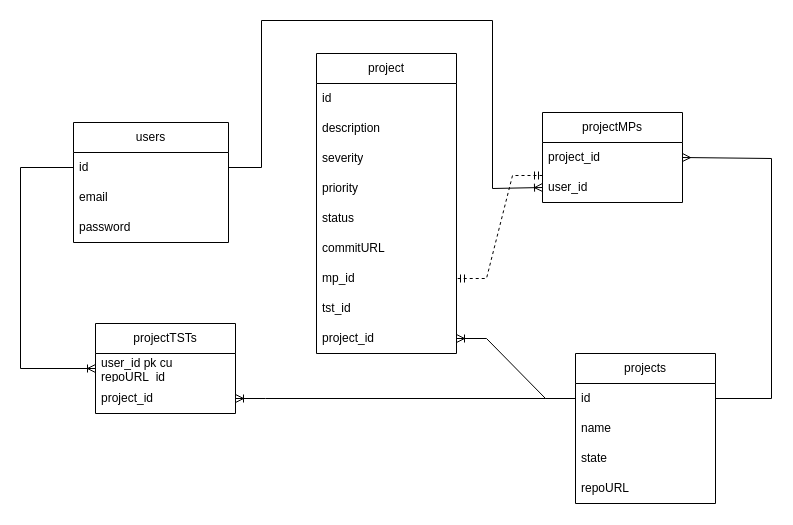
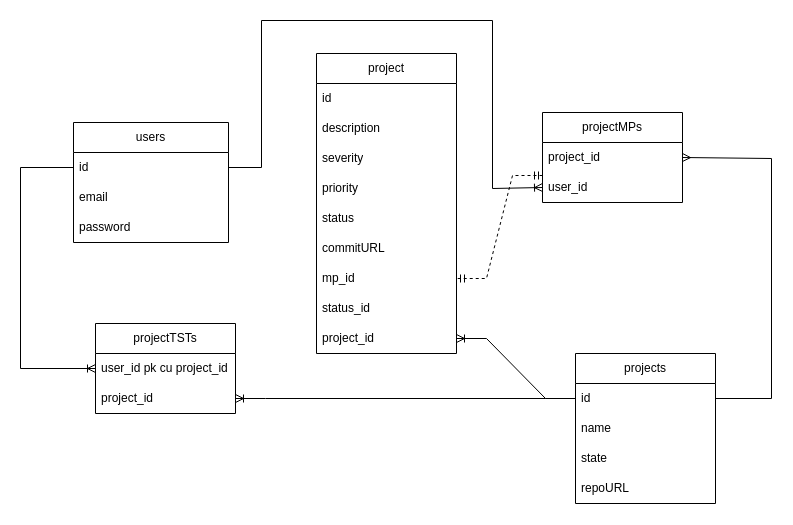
  <mxCell id="0" />
  <mxCell id="1" parent="0" />
  <mxCell id="2" value="users" style="swimlane;fontStyle=0;childLayout=stackLayout;horizontal=1;startSize=30;horizontalStack=0;resizeParent=1;resizeParentMax=0;resizeLast=0;collapsible=1;marginBottom=0;whiteSpace=wrap;html=1;" parent="1" vertex="1"><mxGeometry x="73" y="122" width="155" height="120" as="geometry" /></mxCell>
  <mxCell id="3" value="id" style="text;strokeColor=none;fillColor=none;align=left;verticalAlign=middle;spacingLeft=4;spacingRight=4;overflow=hidden;points=[[0,0.5],[1,0.5]];portConstraint=eastwest;rotatable=0;whiteSpace=wrap;html=1;" parent="2" vertex="1"><mxGeometry y="30" width="155" height="30" as="geometry" /></mxCell>
  <mxCell id="4" value="email" style="text;strokeColor=none;fillColor=none;align=left;verticalAlign=middle;spacingLeft=4;spacingRight=4;overflow=hidden;points=[[0,0.5],[1,0.5]];portConstraint=eastwest;rotatable=0;whiteSpace=wrap;html=1;" parent="2" vertex="1"><mxGeometry y="60" width="155" height="30" as="geometry" /></mxCell>
  <mxCell id="5" value="password" style="text;strokeColor=none;fillColor=none;align=left;verticalAlign=middle;spacingLeft=4;spacingRight=4;overflow=hidden;points=[[0,0.5],[1,0.5]];portConstraint=eastwest;rotatable=0;whiteSpace=wrap;html=1;" parent="2" vertex="1"><mxGeometry y="90" width="155" height="30" as="geometry" /></mxCell>
  <mxCell id="6" value="projects" style="swimlane;fontStyle=0;childLayout=stackLayout;horizontal=1;startSize=30;horizontalStack=0;resizeParent=1;resizeParentMax=0;resizeLast=0;collapsible=1;marginBottom=0;whiteSpace=wrap;html=1;" parent="1" vertex="1"><mxGeometry x="575" y="353" width="140" height="150" as="geometry" /></mxCell>
  <mxCell id="7" value="id" style="text;strokeColor=none;fillColor=none;align=left;verticalAlign=middle;spacingLeft=4;spacingRight=4;overflow=hidden;points=[[0,0.5],[1,0.5]];portConstraint=eastwest;rotatable=0;whiteSpace=wrap;html=1;" parent="6" vertex="1"><mxGeometry y="30" width="140" height="30" as="geometry" /></mxCell>
  <mxCell id="8" value="name" style="text;strokeColor=none;fillColor=none;align=left;verticalAlign=middle;spacingLeft=4;spacingRight=4;overflow=hidden;points=[[0,0.5],[1,0.5]];portConstraint=eastwest;rotatable=0;whiteSpace=wrap;html=1;" parent="6" vertex="1"><mxGeometry y="60" width="140" height="30" as="geometry" /></mxCell>
  <mxCell id="9" value="state" style="text;strokeColor=none;fillColor=none;align=left;verticalAlign=middle;spacingLeft=4;spacingRight=4;overflow=hidden;points=[[0,0.5],[1,0.5]];portConstraint=eastwest;rotatable=0;whiteSpace=wrap;html=1;" parent="6" vertex="1"><mxGeometry y="90" width="140" height="30" as="geometry" /></mxCell>
  <mxCell id="10" value="repoURL" style="text;strokeColor=none;fillColor=none;align=left;verticalAlign=middle;spacingLeft=4;spacingRight=4;overflow=hidden;points=[[0,0.5],[1,0.5]];portConstraint=eastwest;rotatable=0;whiteSpace=wrap;html=1;" parent="6" vertex="1"><mxGeometry y="120" width="140" height="30" as="geometry" /></mxCell>
  <mxCell id="11" value="projectMPs" style="swimlane;fontStyle=0;childLayout=stackLayout;horizontal=1;startSize=30;horizontalStack=0;resizeParent=1;resizeParentMax=0;resizeLast=0;collapsible=1;marginBottom=0;whiteSpace=wrap;html=1;" parent="1" vertex="1"><mxGeometry x="542" y="112" width="140" height="90" as="geometry" /></mxCell>
  <mxCell id="12" value="project_id" style="text;strokeColor=none;fillColor=none;align=left;verticalAlign=middle;spacingLeft=4;spacingRight=4;overflow=hidden;points=[[0,0.5],[1,0.5]];portConstraint=eastwest;rotatable=0;whiteSpace=wrap;html=1;" parent="11" vertex="1"><mxGeometry y="30" width="140" height="30" as="geometry" /></mxCell>
  <mxCell id="13" value="user_id" style="text;strokeColor=none;fillColor=none;align=left;verticalAlign=middle;spacingLeft=4;spacingRight=4;overflow=hidden;points=[[0,0.5],[1,0.5]];portConstraint=eastwest;rotatable=0;whiteSpace=wrap;html=1;" parent="11" vertex="1"><mxGeometry y="60" width="140" height="30" as="geometry" /></mxCell>
  <mxCell id="14" value="project" style="swimlane;fontStyle=0;childLayout=stackLayout;horizontal=1;startSize=30;horizontalStack=0;resizeParent=1;resizeParentMax=0;resizeLast=0;collapsible=1;marginBottom=0;whiteSpace=wrap;html=1;" parent="1" vertex="1"><mxGeometry x="316" y="53" width="140" height="300" as="geometry" /></mxCell>
  <mxCell id="15" value="id" style="text;strokeColor=none;fillColor=none;align=left;verticalAlign=middle;spacingLeft=4;spacingRight=4;overflow=hidden;points=[[0,0.5],[1,0.5]];portConstraint=eastwest;rotatable=0;whiteSpace=wrap;html=1;" parent="14" vertex="1"><mxGeometry y="30" width="140" height="30" as="geometry" /></mxCell>
  <mxCell id="16" value="description" style="text;strokeColor=none;fillColor=none;align=left;verticalAlign=middle;spacingLeft=4;spacingRight=4;overflow=hidden;points=[[0,0.5],[1,0.5]];portConstraint=eastwest;rotatable=0;whiteSpace=wrap;html=1;" parent="14" vertex="1"><mxGeometry y="60" width="140" height="30" as="geometry" /></mxCell>
  <mxCell id="17" value="severity" style="text;strokeColor=none;fillColor=none;align=left;verticalAlign=middle;spacingLeft=4;spacingRight=4;overflow=hidden;points=[[0,0.5],[1,0.5]];portConstraint=eastwest;rotatable=0;whiteSpace=wrap;html=1;" parent="14" vertex="1"><mxGeometry y="90" width="140" height="30" as="geometry" /></mxCell>
  <mxCell id="18" value="priority" style="text;strokeColor=none;fillColor=none;align=left;verticalAlign=middle;spacingLeft=4;spacingRight=4;overflow=hidden;points=[[0,0.5],[1,0.5]];portConstraint=eastwest;rotatable=0;whiteSpace=wrap;html=1;" parent="14" vertex="1"><mxGeometry y="120" width="140" height="30" as="geometry" /></mxCell>
  <mxCell id="19" value="status" style="text;strokeColor=none;fillColor=none;align=left;verticalAlign=middle;spacingLeft=4;spacingRight=4;overflow=hidden;points=[[0,0.5],[1,0.5]];portConstraint=eastwest;rotatable=0;whiteSpace=wrap;html=1;" parent="14" vertex="1"><mxGeometry y="150" width="140" height="30" as="geometry" /></mxCell>
  <mxCell id="20" value="commitURL" style="text;strokeColor=none;fillColor=none;align=left;verticalAlign=middle;spacingLeft=4;spacingRight=4;overflow=hidden;points=[[0,0.5],[1,0.5]];portConstraint=eastwest;rotatable=0;whiteSpace=wrap;html=1;" parent="14" vertex="1"><mxGeometry y="180" width="140" height="30" as="geometry" /></mxCell>
  <mxCell id="21" value="mp_id" style="text;strokeColor=none;fillColor=none;align=left;verticalAlign=middle;spacingLeft=4;spacingRight=4;overflow=hidden;points=[[0,0.5],[1,0.5]];portConstraint=eastwest;rotatable=0;whiteSpace=wrap;html=1;" parent="14" vertex="1"><mxGeometry y="210" width="140" height="30" as="geometry" /></mxCell>
- <mxCell id="22" value="tst_id" style="text;strokeColor=none;fillColor=none;align=left;verticalAlign=middle;spacingLeft=4;spacingRight=4;overflow=hidden;points=[[0,0.5],[1,0.5]];portConstraint=eastwest;rotatable=0;whiteSpace=wrap;html=1;" parent="14" vertex="1"><mxGeometry y="240" width="140" height="30" as="geometry" /></mxCell>
+ <mxCell id="22" value="status_id" style="text;strokeColor=none;fillColor=none;align=left;verticalAlign=middle;spacingLeft=4;spacingRight=4;overflow=hidden;points=[[0,0.5],[1,0.5]];portConstraint=eastwest;rotatable=0;whiteSpace=wrap;html=1;" parent="14" vertex="1"><mxGeometry y="240" width="140" height="30" as="geometry" /></mxCell>
  <mxCell id="23" value="project_id" style="text;strokeColor=none;fillColor=none;align=left;verticalAlign=middle;spacingLeft=4;spacingRight=4;overflow=hidden;points=[[0,0.5],[1,0.5]];portConstraint=eastwest;rotatable=0;whiteSpace=wrap;html=1;" parent="14" vertex="1"><mxGeometry y="270" width="140" height="30" as="geometry" /></mxCell>
  <mxCell id="24" value="projectTSTs" style="swimlane;fontStyle=0;childLayout=stackLayout;horizontal=1;startSize=30;horizontalStack=0;resizeParent=1;resizeParentMax=0;resizeLast=0;collapsible=1;marginBottom=0;whiteSpace=wrap;html=1;" parent="1" vertex="1"><mxGeometry x="95" y="323" width="140" height="90" as="geometry" /></mxCell>
- <mxCell id="25" value="user_id pk cu repoURL_id" style="text;strokeColor=none;fillColor=none;align=left;verticalAlign=middle;spacingLeft=4;spacingRight=4;overflow=hidden;points=[[0,0.5],[1,0.5]];portConstraint=eastwest;rotatable=0;whiteSpace=wrap;html=1;" parent="24" vertex="1"><mxGeometry y="30" width="140" height="30" as="geometry" /></mxCell>
+ <mxCell id="25" value="user_id pk cu project_id" style="text;strokeColor=none;fillColor=none;align=left;verticalAlign=middle;spacingLeft=4;spacingRight=4;overflow=hidden;points=[[0,0.5],[1,0.5]];portConstraint=eastwest;rotatable=0;whiteSpace=wrap;html=1;" parent="24" vertex="1"><mxGeometry y="30" width="140" height="30" as="geometry" /></mxCell>
  <mxCell id="26" value="project_id" style="text;strokeColor=none;fillColor=none;align=left;verticalAlign=middle;spacingLeft=4;spacingRight=4;overflow=hidden;points=[[0,0.5],[1,0.5]];portConstraint=eastwest;rotatable=0;whiteSpace=wrap;html=1;" parent="24" vertex="1"><mxGeometry y="60" width="140" height="30" as="geometry" /></mxCell>
  <mxCell id="27" value="" style="edgeStyle=entityRelationEdgeStyle;fontSize=12;html=1;endArrow=ERoneToMany;rounded=0;entryX=1;entryY=0.5;entryDx=0;entryDy=0;exitX=0;exitY=0.5;exitDx=0;exitDy=0;" parent="1" source="7" target="23" edge="1"><mxGeometry width="100" height="100" relative="1" as="geometry"><mxPoint x="520" y="277" as="sourcePoint" /><mxPoint x="620" y="177" as="targetPoint" /></mxGeometry></mxCell>
  <mxCell id="28" value="" style="edgeStyle=entityRelationEdgeStyle;fontSize=12;html=1;endArrow=ERmandOne;startArrow=ERmandOne;rounded=0;exitX=0;exitY=0.1;exitDx=0;exitDy=0;exitPerimeter=0;dashed=1;" parent="1" source="13" target="21" edge="1"><mxGeometry width="100" height="100" relative="1" as="geometry"><mxPoint x="530" y="199" as="sourcePoint" /><mxPoint x="322" y="146" as="targetPoint" /><Array as="points"><mxPoint x="526" y="202" /></Array></mxGeometry></mxCell>
  <mxCell id="29" value="" style="edgeStyle=orthogonalEdgeStyle;fontSize=12;html=1;endArrow=ERoneToMany;rounded=0;entryX=0;entryY=0.5;entryDx=0;entryDy=0;exitX=0;exitY=0.5;exitDx=0;exitDy=0;" parent="1" source="3" target="25" edge="1"><mxGeometry width="100" height="100" relative="1" as="geometry"><mxPoint x="53" y="271" as="sourcePoint" /><mxPoint x="148" y="71" as="targetPoint" /><Array as="points"><mxPoint x="20" y="167" /><mxPoint x="20" y="368" /></Array></mxGeometry></mxCell>
  <mxCell id="30" value="" style="edgeStyle=entityRelationEdgeStyle;fontSize=12;html=1;endArrow=ERoneToMany;rounded=0;exitX=0;exitY=0.5;exitDx=0;exitDy=0;entryX=1;entryY=0.5;entryDx=0;entryDy=0;" parent="1" source="7" target="26" edge="1"><mxGeometry width="100" height="100" relative="1" as="geometry"><mxPoint x="476" y="442" as="sourcePoint" /><mxPoint x="576" y="342" as="targetPoint" /><Array as="points"><mxPoint x="485" y="404" /><mxPoint x="492" y="405" /></Array></mxGeometry></mxCell>
  <mxCell id="31" value="" style="edgeStyle=orthogonalEdgeStyle;fontSize=12;html=1;endArrow=ERmany;rounded=0;exitX=1;exitY=0.5;exitDx=0;exitDy=0;entryX=1;entryY=0.5;entryDx=0;entryDy=0;" parent="1" source="7" target="12" edge="1"><mxGeometry width="100" height="100" relative="1" as="geometry"><mxPoint x="715" y="518" as="sourcePoint" /><mxPoint x="588" y="295" as="targetPoint" /><Array as="points"><mxPoint x="771" y="398" /><mxPoint x="771" y="158" /></Array></mxGeometry></mxCell>
  <mxCell id="32" value="" style="edgeStyle=orthogonalEdgeStyle;fontSize=12;html=1;endArrow=ERoneToMany;rounded=0;exitX=1;exitY=0.5;exitDx=0;exitDy=0;entryX=0;entryY=0.5;entryDx=0;entryDy=0;" parent="1" source="3" target="13" edge="1"><mxGeometry width="100" height="100" relative="1" as="geometry"><mxPoint x="233" y="167" as="sourcePoint" /><mxPoint x="333" y="67" as="targetPoint" /><Array as="points"><mxPoint x="261" y="167" /><mxPoint x="261" y="20" /><mxPoint x="492" y="20" /><mxPoint x="492" y="188" /></Array></mxGeometry></mxCell>
